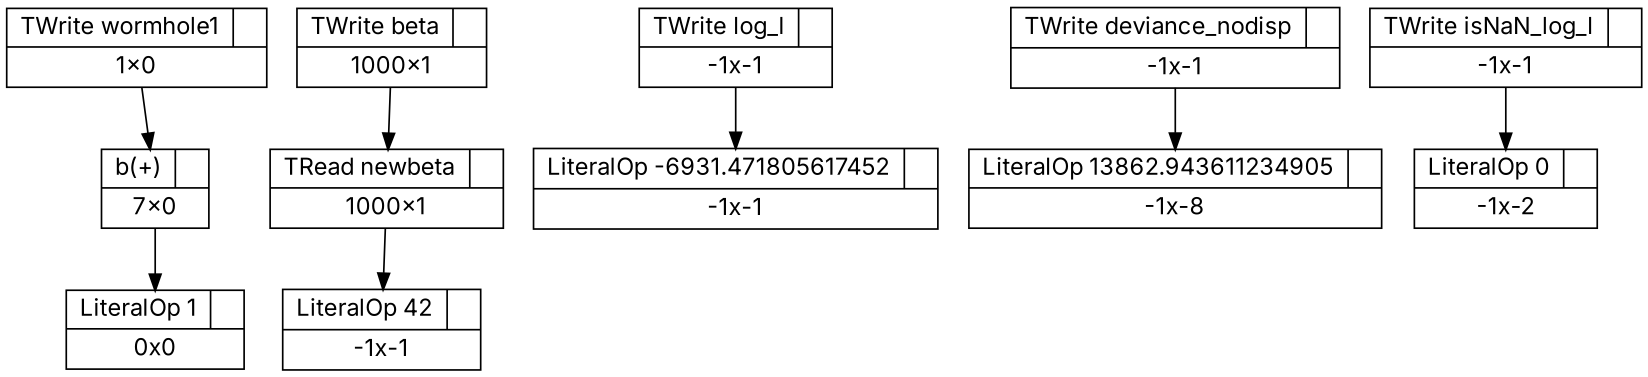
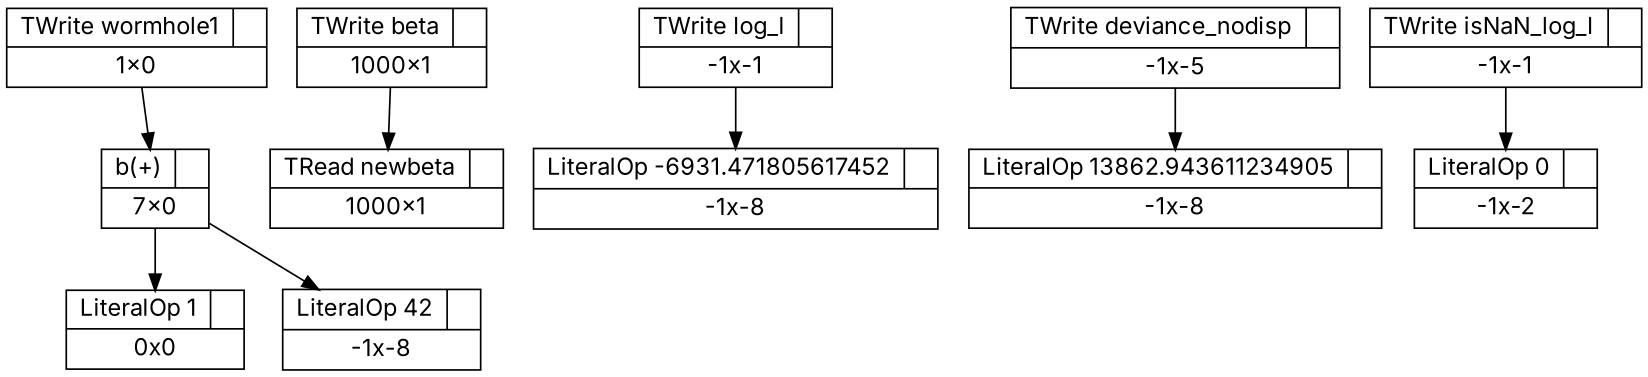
  digraph {
    fontname=Inter
    node [color=black fontname=Inter shape=record]
    edge [color=black fontname=Inter]
-   n1 [label="{{LiteralOp 42 |  } | -1x-1}"]
+   n1 [label="{{LiteralOp 42 |  } | -1x-8}"]
    n2 [label="{{LiteralOp 1 |  } | 0x0}"]
    n3 [label="{{b(+) |  } | 7x0}"]
    n4 [label="{{TWrite wormhole1 |  } | 1x0}"]
    n5 [label="{{TRead newbeta |  } | 1000x1}"]
    n6 [label="{{TWrite beta |  } | 1000x1}"]
-   n7 [label="{{LiteralOp -6931.471805617452 |  } | -1x-1}"]
+   n7 [label="{{LiteralOp -6931.471805617452 |  } | -1x-8}"]
    n8 [label="{{TWrite log_l |  } | -1x-1}"]
    n9 [label="{{LiteralOp 13862.943611234905 |  } | -1x-8}"]
-   n10 [label="{{TWrite deviance_nodisp |  } | -1x-1}"]
+   n10 [label="{{TWrite deviance_nodisp |  } | -1x-5}"]
    n11 [label="{{LiteralOp 0 |  } | -1x-2}"]
    n12 [label="{{TWrite isNaN_log_l |  } | -1x-1}"]
-   n5 -> n1
+   n3 -> n1
    n3 -> n2
    n4 -> n3
    n6 -> n5
    n8 -> n7
    n10 -> n9
    n12 -> n11
  }
